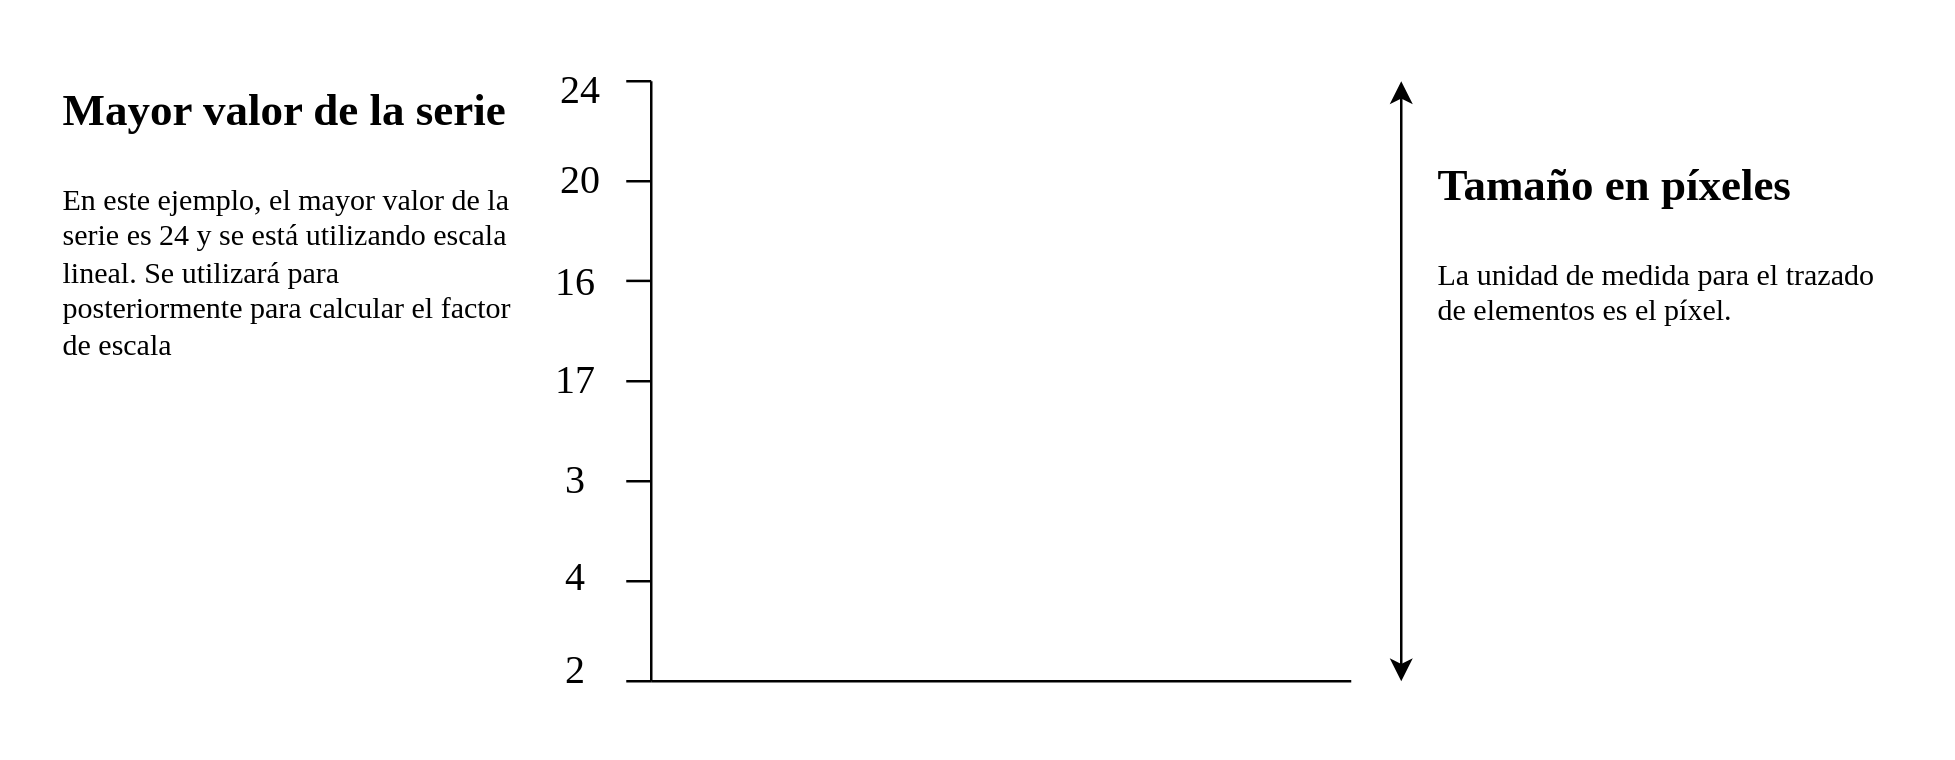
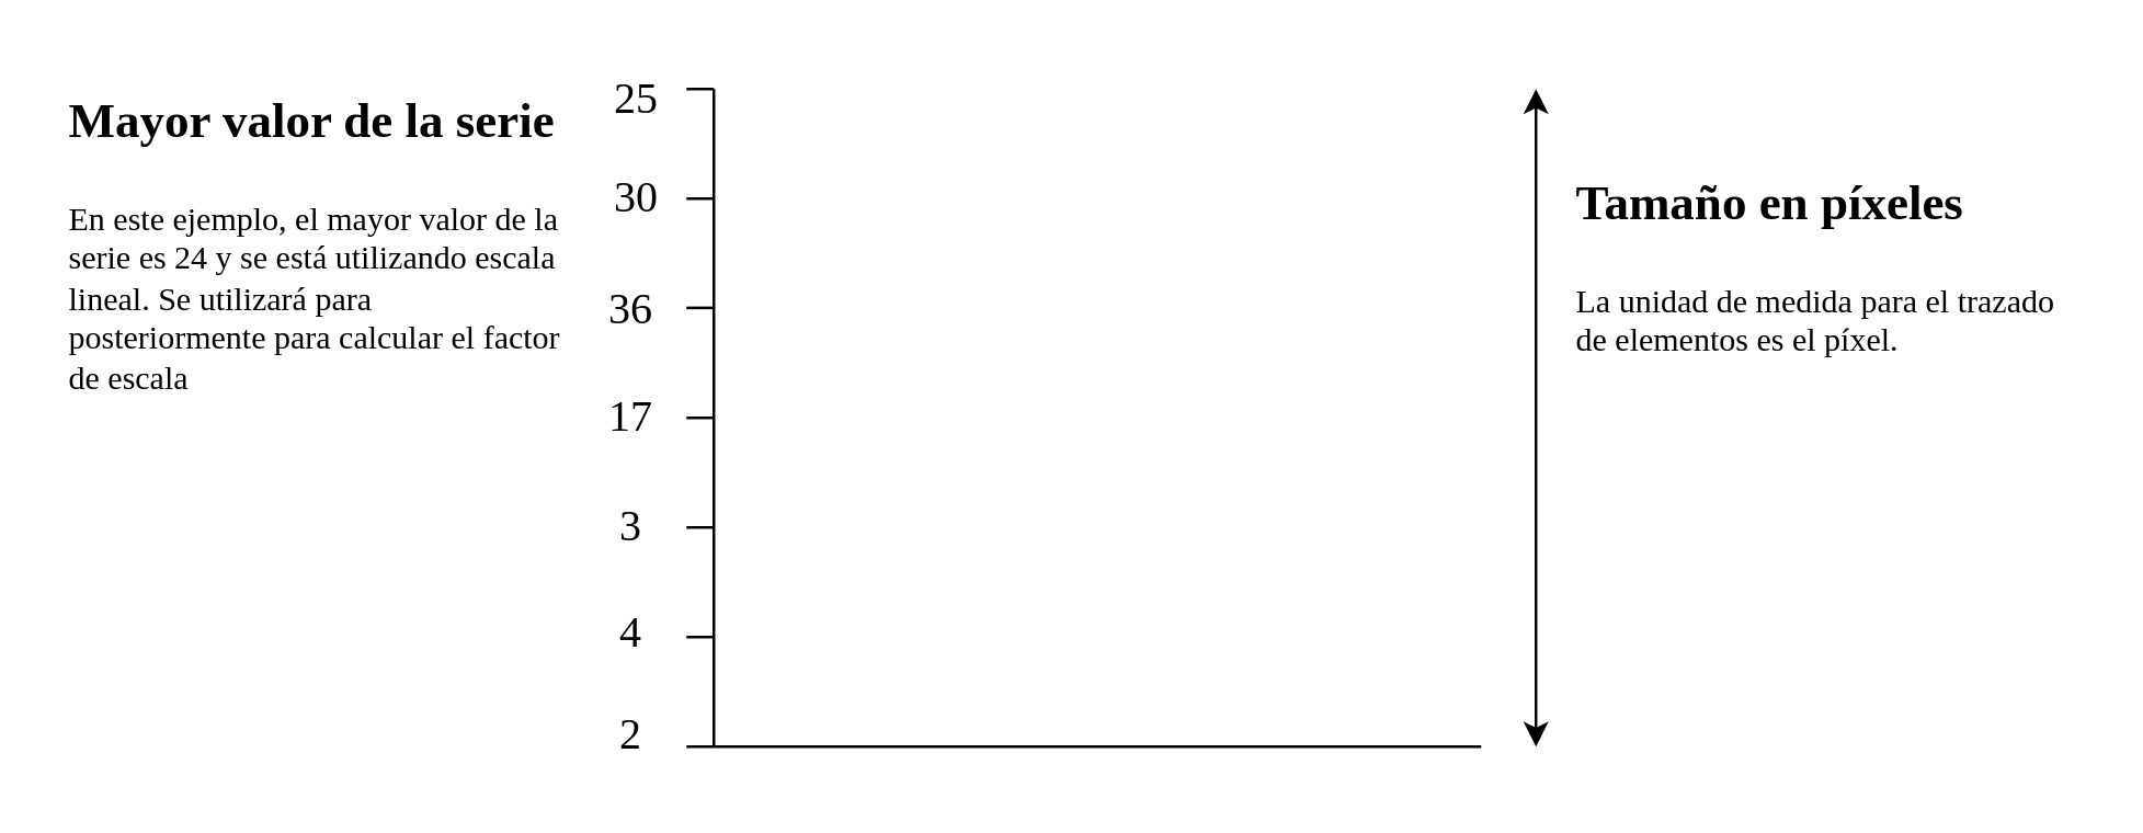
  <mxCell id="0" />
  <mxCell id="1" parent="0" />
  <mxCell id="2" value="" style="endArrow=none;html=1;rounded=0;" edge="1" parent="1"><mxGeometry width="50" height="50" relative="1" as="geometry"><mxPoint x="260" y="272" as="sourcePoint" /><mxPoint x="260" y="32" as="targetPoint" /></mxGeometry></mxCell>
  <mxCell id="3" value="" style="endArrow=none;html=1;rounded=0;" edge="1" parent="1"><mxGeometry width="50" height="50" relative="1" as="geometry"><mxPoint x="260" y="272" as="sourcePoint" /><mxPoint x="540" y="272" as="targetPoint" /></mxGeometry></mxCell>
  <mxCell id="4" value="" style="endArrow=classic;startArrow=classic;html=1;rounded=0;" edge="1" parent="1"><mxGeometry width="50" height="50" relative="1" as="geometry"><mxPoint x="560" y="272" as="sourcePoint" /><mxPoint x="560" y="32" as="targetPoint" /></mxGeometry></mxCell>
  <mxCell id="5" value="&lt;h1&gt;&lt;font face=&quot;Times New Roman&quot; style=&quot;font-size: 18px;&quot;&gt;Tamaño en píxeles&lt;/font&gt;&lt;/h1&gt;&lt;p&gt;&lt;font face=&quot;Times New Roman&quot;&gt;La unidad de medida para el trazado de elementos es el píxel.&lt;/font&gt;&lt;/p&gt;" style="text;html=1;strokeColor=none;fillColor=none;spacing=5;spacingTop=-20;whiteSpace=wrap;overflow=hidden;rounded=0;" vertex="1" parent="1"><mxGeometry x="570" y="52" width="190" height="120" as="geometry" /></mxCell>
  <mxCell id="6" value="" style="endArrow=none;html=1;rounded=0;fontSize=18;" edge="1" parent="1"><mxGeometry width="50" height="50" relative="1" as="geometry"><mxPoint x="260" y="32" as="sourcePoint" /><mxPoint x="250" y="32" as="targetPoint" /></mxGeometry></mxCell>
  <mxCell id="7" value="" style="endArrow=none;html=1;rounded=0;fontSize=18;" edge="1" parent="1"><mxGeometry width="50" height="50" relative="1" as="geometry"><mxPoint x="260" y="72" as="sourcePoint" /><mxPoint x="250" y="72" as="targetPoint" /></mxGeometry></mxCell>
  <mxCell id="8" value="" style="endArrow=none;html=1;rounded=0;fontSize=18;" edge="1" parent="1"><mxGeometry width="50" height="50" relative="1" as="geometry"><mxPoint x="260" y="111.86" as="sourcePoint" /><mxPoint x="250" y="111.86" as="targetPoint" /></mxGeometry></mxCell>
  <mxCell id="9" value="" style="endArrow=none;html=1;rounded=0;fontSize=18;" edge="1" parent="1"><mxGeometry width="50" height="50" relative="1" as="geometry"><mxPoint x="260" y="152" as="sourcePoint" /><mxPoint x="250" y="152" as="targetPoint" /></mxGeometry></mxCell>
  <mxCell id="10" value="" style="endArrow=none;html=1;rounded=0;fontSize=18;" edge="1" parent="1"><mxGeometry width="50" height="50" relative="1" as="geometry"><mxPoint x="260" y="192" as="sourcePoint" /><mxPoint x="250" y="192" as="targetPoint" /></mxGeometry></mxCell>
  <mxCell id="11" value="" style="endArrow=none;html=1;rounded=0;fontSize=18;" edge="1" parent="1"><mxGeometry width="50" height="50" relative="1" as="geometry"><mxPoint x="260" y="232" as="sourcePoint" /><mxPoint x="250" y="232" as="targetPoint" /></mxGeometry></mxCell>
  <mxCell id="12" value="" style="endArrow=none;html=1;rounded=0;fontSize=18;" edge="1" parent="1"><mxGeometry width="50" height="50" relative="1" as="geometry"><mxPoint x="260" y="272" as="sourcePoint" /><mxPoint x="250" y="272" as="targetPoint" /></mxGeometry></mxCell>
  <mxCell id="13" value="&lt;font face=&quot;Times New Roman&quot; style=&quot;font-size: 16px;&quot;&gt;2&lt;/font&gt;" style="text;html=1;strokeColor=none;fillColor=none;align=center;verticalAlign=middle;whiteSpace=wrap;rounded=0;fontSize=18;" vertex="1" parent="1"><mxGeometry x="220" y="252" width="20" height="30" as="geometry" /></mxCell>
  <mxCell id="14" value="&lt;font face=&quot;Times New Roman&quot; style=&quot;font-size: 16px;&quot;&gt;4&lt;/font&gt;" style="text;html=1;strokeColor=none;fillColor=none;align=center;verticalAlign=middle;whiteSpace=wrap;rounded=0;fontSize=18;" vertex="1" parent="1"><mxGeometry x="220" y="215" width="20" height="30" as="geometry" /></mxCell>
  <mxCell id="15" value="&lt;font face=&quot;Times New Roman&quot; style=&quot;font-size: 16px;&quot;&gt;3&lt;/font&gt;" style="text;html=1;strokeColor=none;fillColor=none;align=center;verticalAlign=middle;whiteSpace=wrap;rounded=0;fontSize=18;" vertex="1" parent="1"><mxGeometry x="220" y="176" width="20" height="30" as="geometry" /></mxCell>
  <mxCell id="16" value="&lt;font face=&quot;Times New Roman&quot; style=&quot;font-size: 16px;&quot;&gt;17&lt;/font&gt;" style="text;html=1;strokeColor=none;fillColor=none;align=center;verticalAlign=middle;whiteSpace=wrap;rounded=0;fontSize=18;" vertex="1" parent="1"><mxGeometry x="220" y="136" width="20" height="30" as="geometry" /></mxCell>
- <mxCell id="17" value="&lt;font face=&quot;Times New Roman&quot; style=&quot;font-size: 16px;&quot;&gt;16&lt;/font&gt;" style="text;html=1;strokeColor=none;fillColor=none;align=center;verticalAlign=middle;whiteSpace=wrap;rounded=0;fontSize=18;" vertex="1" parent="1"><mxGeometry x="220" y="97" width="20" height="30" as="geometry" /></mxCell>
- <mxCell id="18" value="&lt;font face=&quot;Times New Roman&quot; style=&quot;font-size: 16px;&quot;&gt;20&lt;/font&gt;" style="text;html=1;strokeColor=none;fillColor=none;align=center;verticalAlign=middle;whiteSpace=wrap;rounded=0;fontSize=18;" vertex="1" parent="1"><mxGeometry x="222" y="56" width="20" height="30" as="geometry" /></mxCell>
- <mxCell id="19" value="&lt;font face=&quot;Times New Roman&quot; style=&quot;font-size: 16px;&quot;&gt;24&lt;/font&gt;" style="text;html=1;strokeColor=none;fillColor=none;align=center;verticalAlign=middle;whiteSpace=wrap;rounded=0;fontSize=18;" vertex="1" parent="1"><mxGeometry x="222" y="20" width="20" height="30" as="geometry" /></mxCell>
+ <mxCell id="17" value="&lt;font face=&quot;Times New Roman&quot; style=&quot;font-size: 16px;&quot;&gt;36&lt;/font&gt;" style="text;html=1;strokeColor=none;fillColor=none;align=center;verticalAlign=middle;whiteSpace=wrap;rounded=0;fontSize=18;" vertex="1" parent="1"><mxGeometry x="220" y="97" width="20" height="30" as="geometry" /></mxCell>
+ <mxCell id="18" value="&lt;font face=&quot;Times New Roman&quot; style=&quot;font-size: 16px;&quot;&gt;30&lt;/font&gt;" style="text;html=1;strokeColor=none;fillColor=none;align=center;verticalAlign=middle;whiteSpace=wrap;rounded=0;fontSize=18;" vertex="1" parent="1"><mxGeometry x="222" y="56" width="20" height="30" as="geometry" /></mxCell>
+ <mxCell id="19" value="&lt;font face=&quot;Times New Roman&quot; style=&quot;font-size: 16px;&quot;&gt;25&lt;/font&gt;" style="text;html=1;strokeColor=none;fillColor=none;align=center;verticalAlign=middle;whiteSpace=wrap;rounded=0;fontSize=18;" vertex="1" parent="1"><mxGeometry x="222" y="20" width="20" height="30" as="geometry" /></mxCell>
  <mxCell id="20" value="&lt;h1&gt;&lt;font face=&quot;Times New Roman&quot;&gt;&lt;span style=&quot;font-size: 18px;&quot;&gt;Mayor valor de la serie&lt;/span&gt;&lt;/font&gt;&lt;/h1&gt;&lt;p&gt;&lt;font face=&quot;Times New Roman&quot;&gt;En este ejemplo, el mayor valor de la serie es 24 y se está utilizando escala lineal. Se utilizará para posteriormente para calcular el factor de escala&amp;nbsp;&lt;/font&gt;&lt;/p&gt;" style="text;html=1;strokeColor=none;fillColor=none;spacing=5;spacingTop=-20;whiteSpace=wrap;overflow=hidden;rounded=0;" vertex="1" parent="1"><mxGeometry x="20" y="22" width="190" height="120" as="geometry" /></mxCell>
